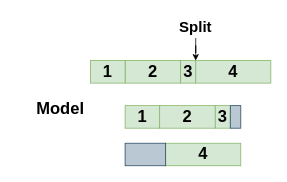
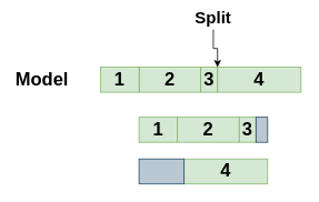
  <mxCell id="0" />
  <mxCell id="1" parent="0" />
  <mxCell id="2" value="&lt;b style=&quot;font-size: 22px;&quot;&gt;2&lt;/b&gt;" style="rounded=0;whiteSpace=wrap;html=1;fillColor=#d5e8d4;strokeColor=#82b366;fontSize=22;" vertex="1" parent="1"><mxGeometry x="166" y="80" width="74" height="30" as="geometry" /></mxCell>
  <mxCell id="3" value="&lt;b style=&quot;font-size: 22px;&quot;&gt;4&lt;/b&gt;" style="rounded=0;whiteSpace=wrap;html=1;fillColor=#d5e8d4;strokeColor=#82b366;fontSize=22;" vertex="1" parent="1"><mxGeometry x="260" y="80" width="100" height="30" as="geometry" /></mxCell>
  <mxCell id="4" value="1" style="rounded=0;whiteSpace=wrap;html=1;fillColor=#d5e8d4;strokeColor=#82b366;fontStyle=1;fontSize=22;" vertex="1" parent="1"><mxGeometry x="120" y="80" width="46" height="30" as="geometry" /></mxCell>
  <mxCell id="5" value="&lt;b style=&quot;font-size: 22px;&quot;&gt;3&lt;/b&gt;" style="rounded=0;whiteSpace=wrap;html=1;fillColor=#d5e8d4;strokeColor=#82b366;fontSize=22;" vertex="1" parent="1"><mxGeometry x="240" y="80" width="20" height="30" as="geometry" /></mxCell>
- <mxCell id="6" value="&lt;b style=&quot;font-size: 22px;&quot;&gt;Model&lt;/b&gt;" style="text;strokeColor=none;align=center;fillColor=none;html=1;verticalAlign=middle;whiteSpace=wrap;rounded=0;strokeWidth=4;fontSize=22;" vertex="1" parent="1"><mxGeometry x="50" y="130" width="60" height="30" as="geometry" /></mxCell>
+ <mxCell id="6" value="&lt;b style=&quot;font-size: 22px;&quot;&gt;Model&lt;/b&gt;" style="text;strokeColor=none;align=center;fillColor=none;html=1;verticalAlign=middle;whiteSpace=wrap;rounded=0;strokeWidth=4;fontSize=22;" vertex="1" parent="1"><mxGeometry x="20" y="80" width="60" height="30" as="geometry" /></mxCell>
  <mxCell id="7" style="edgeStyle=orthogonalEdgeStyle;rounded=0;orthogonalLoop=1;jettySize=auto;html=1;entryX=1;entryY=0;entryDx=0;entryDy=0;fontSize=20;" edge="1" parent="1" source="8" target="5"><mxGeometry relative="1" as="geometry" /></mxCell>
- <mxCell id="8" value="&lt;b style=&quot;font-size: 20px;&quot;&gt;Split&lt;/b&gt;" style="text;strokeColor=none;align=center;fillColor=none;html=1;verticalAlign=middle;whiteSpace=wrap;rounded=0;strokeWidth=4;fontSize=20;" vertex="1" parent="1"><mxGeometry x="230" y="20" width="60" height="30" as="geometry" /></mxCell>
+ <mxCell id="8" value="&lt;b style=&quot;font-size: 20px;&quot;&gt;Split&lt;/b&gt;" style="text;strokeColor=none;align=center;fillColor=none;html=1;verticalAlign=middle;whiteSpace=wrap;rounded=0;strokeWidth=4;fontSize=20;" vertex="1" parent="1"><mxGeometry x="225" y="5" width="60" height="30" as="geometry" /></mxCell>
  <mxCell id="9" value="&lt;b style=&quot;font-size: 22px;&quot;&gt;2&lt;/b&gt;" style="rounded=0;whiteSpace=wrap;html=1;fillColor=#d5e8d4;strokeColor=#82b366;fontSize=22;" vertex="1" parent="1"><mxGeometry x="212" y="140" width="74" height="30" as="geometry" /></mxCell>
  <mxCell id="10" value="1" style="rounded=0;whiteSpace=wrap;html=1;fillColor=#d5e8d4;strokeColor=#82b366;fontStyle=1;fontSize=22;" vertex="1" parent="1"><mxGeometry x="166" y="140" width="46" height="30" as="geometry" /></mxCell>
  <mxCell id="11" value="&lt;b style=&quot;font-size: 22px;&quot;&gt;3&lt;/b&gt;" style="rounded=0;whiteSpace=wrap;html=1;fillColor=#d5e8d4;strokeColor=#82b366;fontSize=22;" vertex="1" parent="1"><mxGeometry x="286" y="140" width="20" height="30" as="geometry" /></mxCell>
  <mxCell id="12" value="&lt;b style=&quot;font-size: 22px;&quot;&gt;4&lt;/b&gt;" style="rounded=0;whiteSpace=wrap;html=1;fillColor=#d5e8d4;strokeColor=#82b366;fontSize=22;" vertex="1" parent="1"><mxGeometry x="220" y="190" width="100" height="30" as="geometry" /></mxCell>
  <mxCell id="13" value="" style="rounded=0;whiteSpace=wrap;html=1;fillColor=#bac8d3;strokeColor=#23445d;fontStyle=1;fontSize=22;" vertex="1" parent="1"><mxGeometry x="306" y="140" width="14" height="30" as="geometry" /></mxCell>
  <mxCell id="14" value="" style="rounded=0;whiteSpace=wrap;html=1;fillColor=#bac8d3;strokeColor=#23445d;fontStyle=1;fontSize=22;" vertex="1" parent="1"><mxGeometry x="166" y="190" width="54" height="30" as="geometry" /></mxCell>
